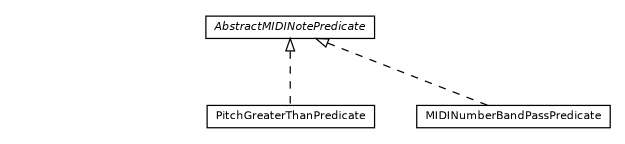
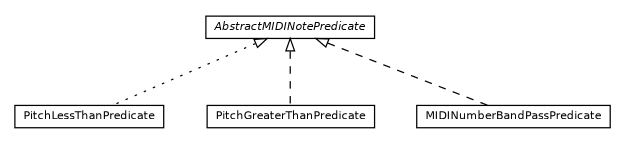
  digraph {
    nodesep=0.25
    ranksep=0.5
    node [fontcolor=black fontname=Helvetica fontsize=9.0 shape=plaintext]
    edge [arrowtail=empty dir=back fontname=Helvetica fontsize=10 headport=p labelfontname=Helvetica labelfontsize=10 style=dashed tailport=p]
+   n1 [label=<<table title="com.rockhoppertech.music.midi.js.predicate.PitchLessThanPredicate" border="0" cellborder="1" cellspacing="0" cellpadding="2" port="p" href="./PitchLessThanPredicate.html"> 		<tr><td><table border="0" cellspacing="0" cellpadding="1"> <tr><td align="center" balign="center"> PitchLessThanPredicate </td></tr> 		</table></td></tr> 		</table>>]
    n2 [label=<<table title="com.rockhoppertech.music.midi.js.predicate.PitchGreaterThanPredicate" border="0" cellborder="1" cellspacing="0" cellpadding="2" port="p" href="./PitchGreaterThanPredicate.html"> 		<tr><td><table border="0" cellspacing="0" cellpadding="1"> <tr><td align="center" balign="center"> PitchGreaterThanPredicate </td></tr> 		</table></td></tr> 		</table>>]
    n3 [label=<<table title="com.rockhoppertech.music.midi.js.predicate.MIDINumberBandPassPredicate" border="0" cellborder="1" cellspacing="0" cellpadding="2" port="p" href="./MIDINumberBandPassPredicate.html"> 		<tr><td><table border="0" cellspacing="0" cellpadding="1"> <tr><td align="center" balign="center"> MIDINumberBandPassPredicate </td></tr> 		</table></td></tr> 		</table>>]
    n4 [label=<<table title="com.rockhoppertech.music.midi.js.predicate.AbstractMIDINotePredicate" border="0" cellborder="1" cellspacing="0" cellpadding="2" port="p" href="./AbstractMIDINotePredicate.html"> 		<tr><td><table border="0" cellspacing="0" cellpadding="1"> <tr><td align="center" balign="center"><font face="Helvetica-Oblique"> AbstractMIDINotePredicate </font></td></tr> 		</table></td></tr> 		</table>>]
+   n4 -> n1 [style=dotted]
    n4 -> n2
    n4 -> n3
  }
